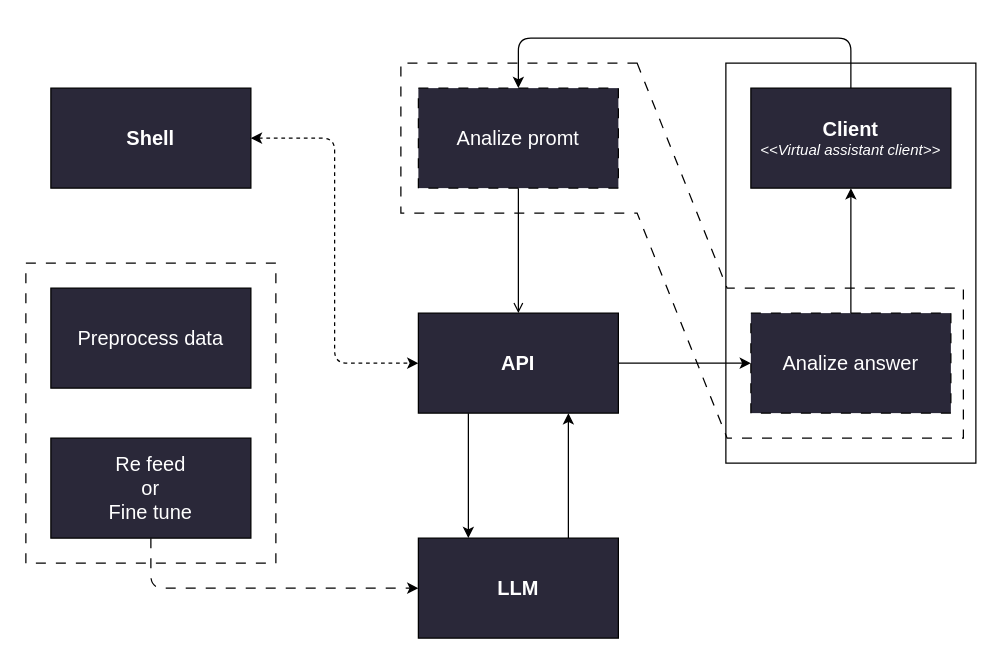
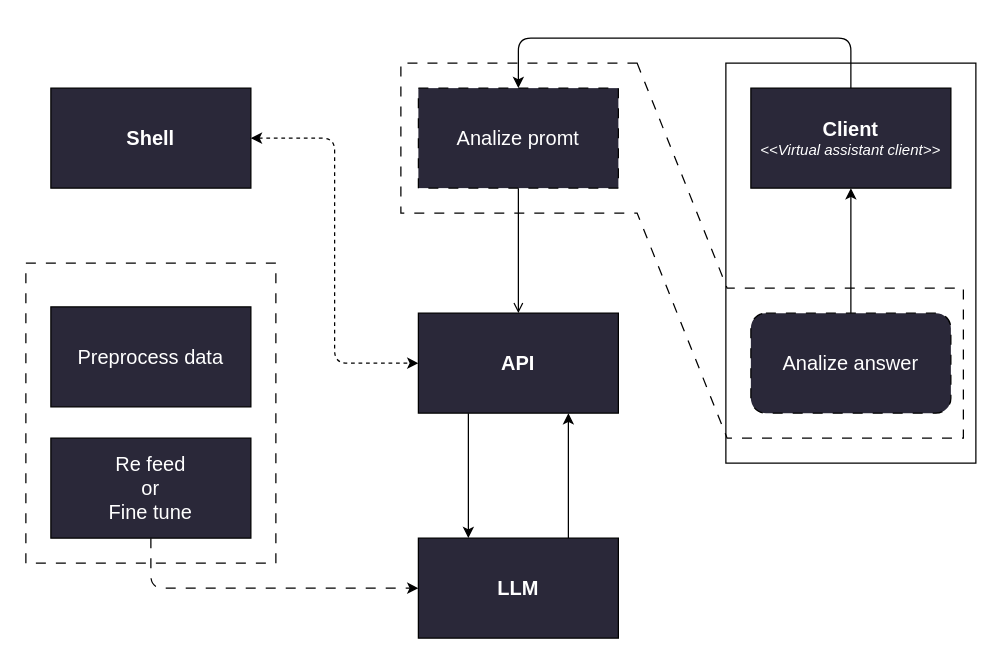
  <mxCell id="0" />
  <mxCell id="1" parent="0" />
  <mxCell id="2" value="" style="verticalLabelPosition=bottom;verticalAlign=top;html=1;shape=mxgraph.basic.polygon;polyCoords=[[0.42,0],[0.58,0.6],[1,0.6],[1,1],[0.58,1],[0.42,0.4],[0,0.4],[0,0]];polyline=0;rounded=1;strokeColor=default;fontFamily=Helvetica;fontSize=16;fontColor=#FFFFFF;fillColor=none;dashed=1;dashPattern=8 8;" vertex="1" parent="1"><mxGeometry x="320" y="50" width="450" height="300" as="geometry" /></mxCell>
  <mxCell id="3" value="" style="rounded=0;whiteSpace=wrap;html=1;strokeColor=default;fontFamily=Helvetica;fontSize=16;fontColor=#FFFFFF;fillColor=none;dashed=1;dashPattern=8 8;" vertex="1" parent="1"><mxGeometry x="20" y="210" width="200" height="240" as="geometry" /></mxCell>
  <mxCell id="4" style="edgeStyle=orthogonalEdgeStyle;jumpSize=12;html=1;entryX=0.5;entryY=0;entryDx=0;entryDy=0;fontFamily=Helvetica;fontSize=16;fontColor=#FFFFFF;startArrow=none;startFill=0;endArrow=classic;endFill=1;fillColor=#FF0000;" edge="1" parent="1" source="5" target="19"><mxGeometry relative="1" as="geometry"><Array as="points"><mxPoint x="680" y="30" /><mxPoint x="414" y="30" /></Array></mxGeometry></mxCell>
  <mxCell id="5" value="&lt;b&gt;&lt;font style=&quot;font-size: 16px;&quot;&gt;Client&lt;/font&gt;&lt;/b&gt;&lt;br&gt;&lt;i&gt;&amp;lt;&amp;lt;Virtual assistant client&amp;gt;&amp;gt;&lt;/i&gt;" style="rounded=0;whiteSpace=wrap;html=1;strokeColor=default;fontFamily=Helvetica;fontSize=12;fontColor=#FFFFFF;fillColor=#2A2839;" vertex="1" parent="1"><mxGeometry x="600" y="70" width="160" height="80" as="geometry" /></mxCell>
  <mxCell id="6" style="edgeStyle=orthogonalEdgeStyle;jumpSize=12;html=1;entryX=0;entryY=0.5;entryDx=0;entryDy=0;fontFamily=Helvetica;fontSize=16;fontColor=#FFFFFF;fillColor=#FF0000;startArrow=classic;startFill=1;endArrow=classic;endFill=1;dashed=1;" edge="1" parent="1" source="7" target="10"><mxGeometry relative="1" as="geometry" /></mxCell>
  <mxCell id="7" value="&lt;b&gt;&lt;font style=&quot;font-size: 16px;&quot;&gt;Shell&lt;/font&gt;&lt;/b&gt;" style="rounded=0;whiteSpace=wrap;html=1;strokeColor=default;fontFamily=Helvetica;fontSize=12;fontColor=#FFFFFF;fillColor=#2A2839;" vertex="1" parent="1"><mxGeometry x="40" y="70" width="160" height="80" as="geometry" /></mxCell>
  <mxCell id="8" style="edgeStyle=orthogonalEdgeStyle;jumpSize=12;html=1;exitX=0.25;exitY=1;exitDx=0;exitDy=0;entryX=0.25;entryY=0;entryDx=0;entryDy=0;fontFamily=Helvetica;fontSize=16;fontColor=#FFFFFF;startArrow=none;startFill=0;endArrow=classic;endFill=1;fillColor=#FF0000;" edge="1" parent="1" source="10" target="12"><mxGeometry relative="1" as="geometry" /></mxCell>
- <mxCell id="9" style="edgeStyle=orthogonalEdgeStyle;jumpSize=12;html=1;entryX=0;entryY=0.5;entryDx=0;entryDy=0;fontFamily=Helvetica;fontSize=16;fontColor=#FFFFFF;startArrow=none;startFill=0;endArrow=classic;endFill=1;fillColor=#FF0000;" edge="1" parent="1" source="10" target="21"><mxGeometry relative="1" as="geometry" /></mxCell>
  <mxCell id="10" value="&lt;b&gt;&lt;font style=&quot;font-size: 16px;&quot;&gt;API&lt;/font&gt;&lt;/b&gt;" style="rounded=0;whiteSpace=wrap;html=1;strokeColor=default;fontFamily=Helvetica;fontSize=12;fontColor=#FFFFFF;fillColor=#2A2839;" vertex="1" parent="1"><mxGeometry x="334" y="250" width="160" height="80" as="geometry" /></mxCell>
  <mxCell id="11" style="edgeStyle=orthogonalEdgeStyle;jumpSize=12;html=1;exitX=0.75;exitY=0;exitDx=0;exitDy=0;entryX=0.75;entryY=1;entryDx=0;entryDy=0;fontFamily=Helvetica;fontSize=16;fontColor=#FFFFFF;startArrow=none;startFill=0;endArrow=classic;endFill=1;fillColor=#FF0000;" edge="1" parent="1" source="12" target="10"><mxGeometry relative="1" as="geometry" /></mxCell>
  <mxCell id="12" value="&lt;b&gt;&lt;font style=&quot;font-size: 16px;&quot;&gt;LLM&lt;/font&gt;&lt;/b&gt;" style="rounded=0;whiteSpace=wrap;html=1;strokeColor=default;fontFamily=Helvetica;fontSize=12;fontColor=#FFFFFF;fillColor=#2A2839;" vertex="1" parent="1"><mxGeometry x="334" y="430" width="160" height="80" as="geometry" /></mxCell>
  <mxCell id="13" value="Send promt" style="text;html=1;strokeColor=none;fillColor=none;align=center;verticalAlign=middle;whiteSpace=wrap;rounded=0;fontFamily=Helvetica;fontSize=16;fontColor=#FFFFFF;" vertex="1" parent="1"><mxGeometry x="300" y="365" width="60" height="30" as="geometry" /></mxCell>
  <mxCell id="14" value="Create answer" style="text;html=1;strokeColor=none;fillColor=none;align=center;verticalAlign=middle;whiteSpace=wrap;rounded=0;fontFamily=Helvetica;fontSize=16;fontColor=#FFFFFF;" vertex="1" parent="1"><mxGeometry x="460" y="360" width="70" height="40" as="geometry" /></mxCell>
- <mxCell id="15" value="&lt;font style=&quot;font-size: 16px;&quot;&gt;Preprocess data&lt;br&gt;&lt;/font&gt;" style="rounded=0;whiteSpace=wrap;html=1;strokeColor=default;fontFamily=Helvetica;fontSize=12;fontColor=#FFFFFF;fillColor=#2A2839;" vertex="1" parent="1"><mxGeometry x="40" y="230" width="160" height="80" as="geometry" /></mxCell>
+ <mxCell id="15" value="&lt;font style=&quot;font-size: 16px;&quot;&gt;Preprocess data&lt;br&gt;&lt;/font&gt;" style="rounded=0;whiteSpace=wrap;html=1;strokeColor=default;fontFamily=Helvetica;fontSize=12;fontColor=#FFFFFF;fillColor=#2A2839;" vertex="1" parent="1"><mxGeometry x="40" y="245" width="160" height="80" as="geometry" /></mxCell>
  <mxCell id="16" style="edgeStyle=orthogonalEdgeStyle;jumpSize=12;html=1;entryX=0;entryY=0.5;entryDx=0;entryDy=0;fontFamily=Helvetica;fontSize=16;fontColor=#FFFFFF;startArrow=none;startFill=0;endArrow=classic;endFill=1;fillColor=#FF0000;dashed=1;dashPattern=8 8;exitX=0.5;exitY=1;exitDx=0;exitDy=0;" edge="1" parent="1" source="17" target="12"><mxGeometry relative="1" as="geometry" /></mxCell>
  <mxCell id="17" value="&lt;font style=&quot;font-size: 16px;&quot;&gt;Re feed &lt;br&gt;or&lt;br&gt;Fine tune&lt;/font&gt;" style="rounded=0;whiteSpace=wrap;html=1;strokeColor=default;fontFamily=Helvetica;fontSize=12;fontColor=#FFFFFF;fillColor=#2A2839;" vertex="1" parent="1"><mxGeometry x="40" y="350" width="160" height="80" as="geometry" /></mxCell>
  <mxCell id="18" style="edgeStyle=orthogonalEdgeStyle;jumpSize=12;html=1;entryX=0.5;entryY=0;entryDx=0;entryDy=0;fontFamily=Helvetica;fontSize=16;fontColor=#FFFFFF;startArrow=none;startFill=0;endArrow=open;endFill=1;fillColor=#FF0000;" edge="1" parent="1" source="19" target="10"><mxGeometry relative="1" as="geometry" /></mxCell>
  <mxCell id="19" value="&lt;font style=&quot;font-size: 16px;&quot;&gt;Analize promt&lt;/font&gt;" style="rounded=0;whiteSpace=wrap;html=1;strokeColor=default;fontFamily=Helvetica;fontSize=12;fontColor=#FFFFFF;fillColor=#2A2839;dashed=1;dashPattern=8 8;" vertex="1" parent="1"><mxGeometry x="334" y="70" width="160" height="80" as="geometry" /></mxCell>
  <mxCell id="20" style="edgeStyle=orthogonalEdgeStyle;jumpSize=12;html=1;exitX=0.5;exitY=0;exitDx=0;exitDy=0;entryX=0.5;entryY=1;entryDx=0;entryDy=0;fontFamily=Helvetica;fontSize=16;fontColor=#FFFFFF;startArrow=none;startFill=0;endArrow=classic;endFill=1;fillColor=#FF0000;" edge="1" parent="1" source="21" target="5"><mxGeometry relative="1" as="geometry" /></mxCell>
- <mxCell id="21" value="&lt;font style=&quot;font-size: 16px;&quot;&gt;Analize answer&lt;/font&gt;" style="rounded=0;whiteSpace=wrap;html=1;strokeColor=default;fontFamily=Helvetica;fontSize=12;fontColor=#FFFFFF;fillColor=#2A2839;dashed=1;dashPattern=8 8;" vertex="1" parent="1"><mxGeometry x="600" y="250" width="160" height="80" as="geometry" /></mxCell>
+ <mxCell id="21" value="&lt;font style=&quot;font-size: 16px;&quot;&gt;Analize answer&lt;/font&gt;" style="whiteSpace=wrap;html=1;strokeColor=default;fontFamily=Helvetica;fontSize=12;fontColor=#FFFFFF;fillColor=#2A2839;dashed=1;dashPattern=8 8;rounded=1;" vertex="1" parent="1"><mxGeometry x="600" y="250" width="160" height="80" as="geometry" /></mxCell>
  <mxCell id="22" value="Metrics" style="text;html=1;strokeColor=none;fillColor=none;align=center;verticalAlign=middle;whiteSpace=wrap;rounded=0;fontFamily=Helvetica;fontSize=16;fontColor=#FFFFFF;" vertex="1" parent="1"><mxGeometry x="270" y="300" width="60" height="30" as="geometry" /></mxCell>
  <mxCell id="23" value="Actions" style="text;html=1;strokeColor=none;fillColor=none;align=center;verticalAlign=middle;whiteSpace=wrap;rounded=0;fontFamily=Helvetica;fontSize=16;fontColor=#FFFFFF;" vertex="1" parent="1"><mxGeometry x="210" y="70" width="60" height="30" as="geometry" /></mxCell>
  <mxCell id="24" value="OnDevelop" style="text;html=1;strokeColor=none;fillColor=none;align=center;verticalAlign=middle;whiteSpace=wrap;rounded=0;fontFamily=Helvetica;fontSize=16;fontColor=#FFFFFF;" vertex="1" parent="1"><mxGeometry x="320" y="20" width="86" height="30" as="geometry" /></mxCell>
  <mxCell id="25" value="OnUpdate" style="text;html=1;strokeColor=none;fillColor=none;align=center;verticalAlign=middle;whiteSpace=wrap;rounded=0;fontFamily=Helvetica;fontSize=16;fontColor=#FFFFFF;" vertex="1" parent="1"><mxGeometry x="20" y="180" width="80" height="30" as="geometry" /></mxCell>
  <mxCell id="26" value="" style="rounded=0;whiteSpace=wrap;html=1;strokeColor=default;fontFamily=Helvetica;fontSize=16;fontColor=#FFFFFF;fillColor=none;" vertex="1" parent="1"><mxGeometry x="580" y="50" width="200" height="320" as="geometry" /></mxCell>
  <mxCell id="27" value="OnQuery" style="text;html=1;strokeColor=none;fillColor=none;align=center;verticalAlign=middle;whiteSpace=wrap;rounded=0;fontFamily=Helvetica;fontSize=16;fontColor=#FFFFFF;" vertex="1" parent="1"><mxGeometry x="690" y="20" width="60" height="30" as="geometry" /></mxCell>
